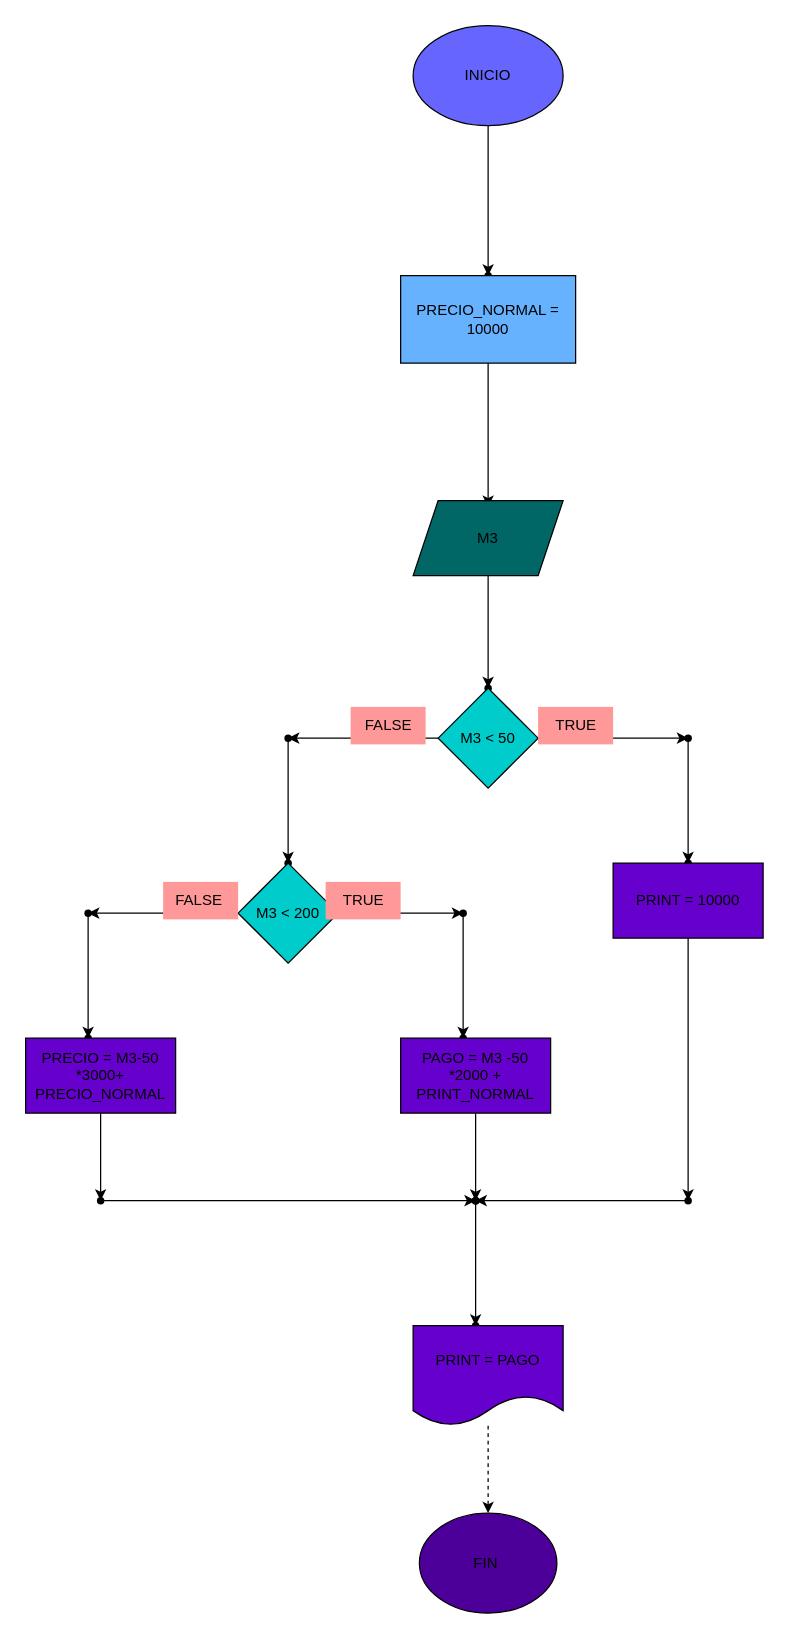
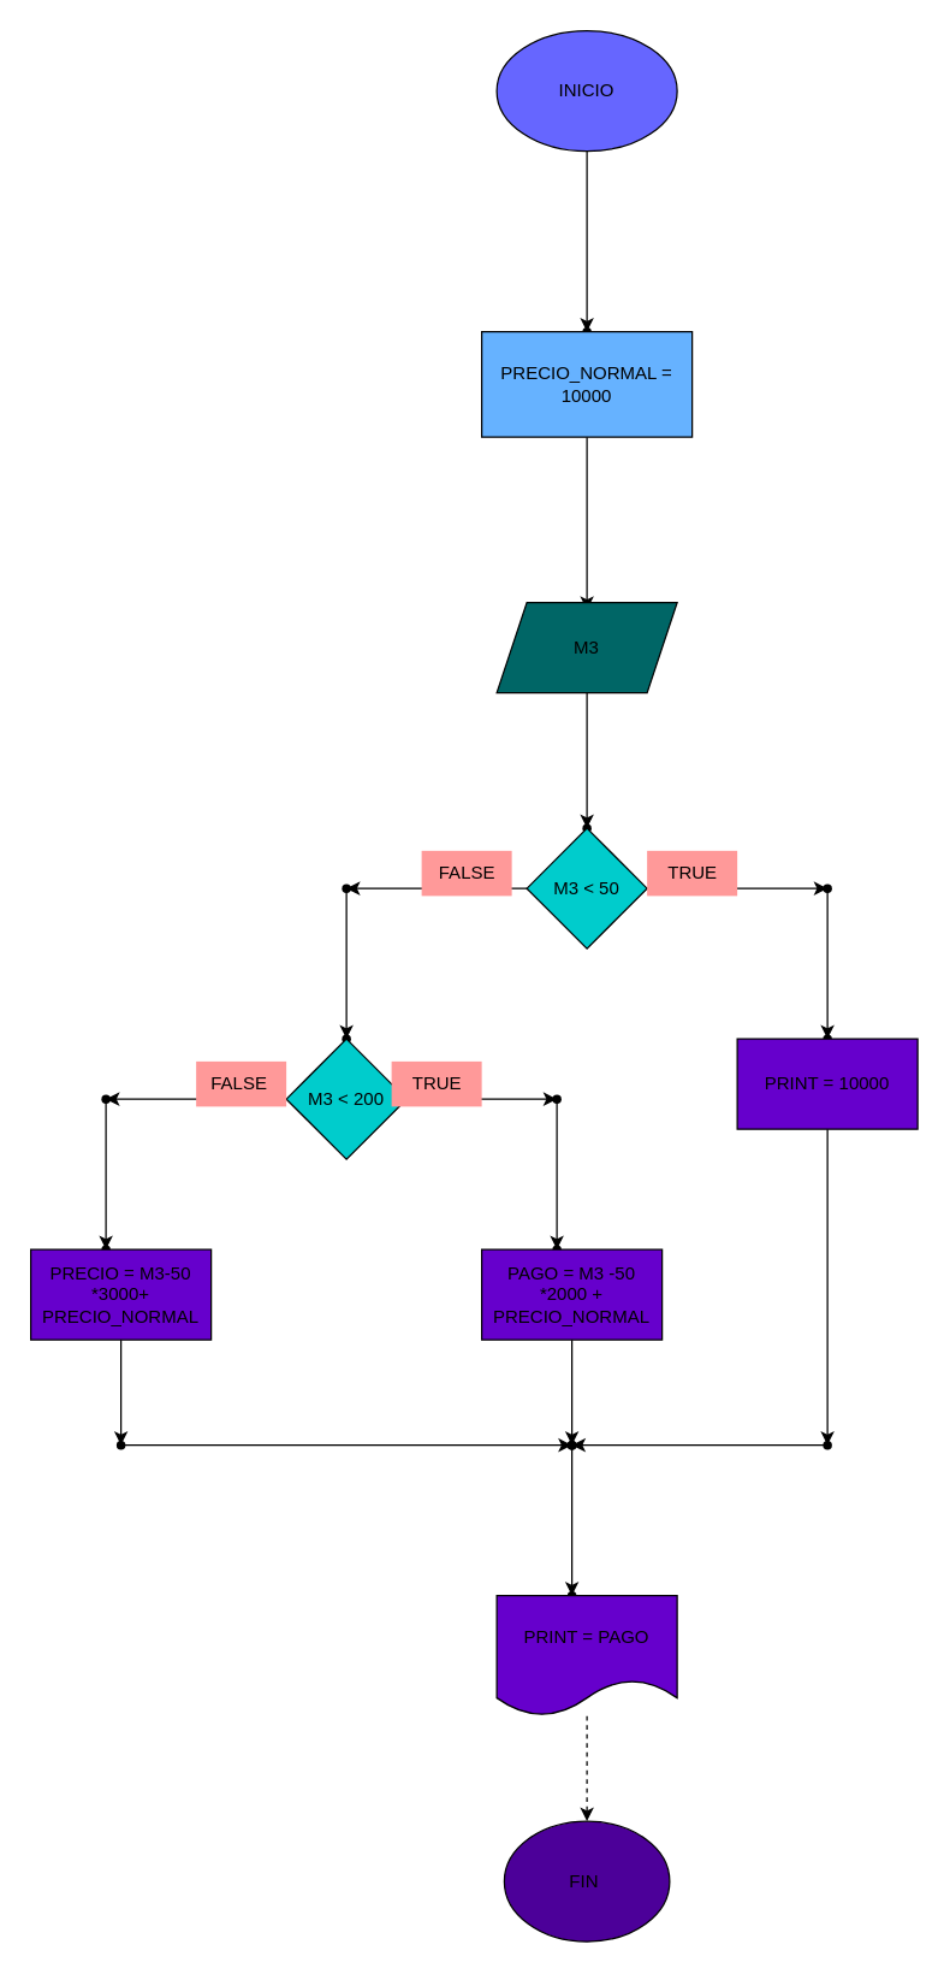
  <mxCell id="0" />
  <mxCell id="1" parent="0" />
  <mxCell id="2" value="" style="edgeStyle=none;html=1;" parent="1" source="3" target="4" edge="1"><mxGeometry relative="1" as="geometry" /></mxCell>
  <mxCell id="3" value="INICIO" style="ellipse;whiteSpace=wrap;html=1;fillColor=#6666FF;" parent="1" vertex="1"><mxGeometry x="330" y="20" width="120" height="80" as="geometry" /></mxCell>
  <mxCell id="4" value="" style="shape=waypoint;sketch=0;size=6;pointerEvents=1;points=[];fillColor=default;resizable=0;rotatable=0;perimeter=centerPerimeter;snapToPoint=1;" parent="1" vertex="1"><mxGeometry x="380" y="210" width="20" height="20" as="geometry" /></mxCell>
  <mxCell id="5" value="" style="edgeStyle=none;html=1;" parent="1" source="6" target="7" edge="1"><mxGeometry relative="1" as="geometry" /></mxCell>
  <mxCell id="6" value="PRECIO_NORMAL = 10000" style="rounded=0;whiteSpace=wrap;html=1;fillColor=#66B2FF;" parent="1" vertex="1"><mxGeometry x="320" y="220" width="140" height="70" as="geometry" /></mxCell>
  <mxCell id="7" value="" style="shape=waypoint;sketch=0;size=6;pointerEvents=1;points=[];fillColor=default;resizable=0;rotatable=0;perimeter=centerPerimeter;snapToPoint=1;rounded=0;" parent="1" vertex="1"><mxGeometry x="380" y="395" width="20" height="20" as="geometry" /></mxCell>
  <mxCell id="8" value="" style="edgeStyle=none;html=1;" parent="1" source="9" target="10" edge="1"><mxGeometry relative="1" as="geometry" /></mxCell>
  <mxCell id="9" value="M3" style="shape=parallelogram;perimeter=parallelogramPerimeter;whiteSpace=wrap;html=1;fixedSize=1;fillColor=#006666;" parent="1" vertex="1"><mxGeometry x="330" y="400" width="120" height="60" as="geometry" /></mxCell>
  <mxCell id="10" value="" style="shape=waypoint;sketch=0;size=6;pointerEvents=1;points=[];fillColor=default;resizable=0;rotatable=0;perimeter=centerPerimeter;snapToPoint=1;" parent="1" vertex="1"><mxGeometry x="380" y="540" width="20" height="20" as="geometry" /></mxCell>
  <mxCell id="11" value="" style="edgeStyle=none;html=1;" parent="1" source="13" target="15" edge="1"><mxGeometry relative="1" as="geometry" /></mxCell>
  <mxCell id="12" value="" style="edgeStyle=none;html=1;" parent="1" source="13" target="22" edge="1"><mxGeometry relative="1" as="geometry" /></mxCell>
  <mxCell id="13" value="M3 &amp;lt; 50" style="rhombus;whiteSpace=wrap;html=1;fillColor=#00CCCC;" parent="1" vertex="1"><mxGeometry x="350" y="550" width="80" height="80" as="geometry" /></mxCell>
  <mxCell id="14" value="" style="edgeStyle=none;html=1;" parent="1" source="15" target="16" edge="1"><mxGeometry relative="1" as="geometry" /></mxCell>
  <mxCell id="15" value="" style="shape=waypoint;sketch=0;size=6;pointerEvents=1;points=[];fillColor=default;resizable=0;rotatable=0;perimeter=centerPerimeter;snapToPoint=1;" parent="1" vertex="1"><mxGeometry x="540" y="580" width="20" height="20" as="geometry" /></mxCell>
  <mxCell id="16" value="" style="shape=waypoint;sketch=0;size=6;pointerEvents=1;points=[];fillColor=default;resizable=0;rotatable=0;perimeter=centerPerimeter;snapToPoint=1;" parent="1" vertex="1"><mxGeometry x="540" y="680" width="20" height="20" as="geometry" /></mxCell>
  <mxCell id="17" value="" style="edgeStyle=none;html=1;" parent="1" source="18" target="20" edge="1"><mxGeometry relative="1" as="geometry" /></mxCell>
  <mxCell id="18" value="PRINT = 10000" style="rounded=0;whiteSpace=wrap;html=1;fillColor=#6600CC;" parent="1" vertex="1"><mxGeometry x="490" y="690" width="120" height="60" as="geometry" /></mxCell>
  <mxCell id="19" value="" style="edgeStyle=none;html=1;" parent="1" source="20" target="33" edge="1"><mxGeometry relative="1" as="geometry" /></mxCell>
  <mxCell id="20" value="" style="shape=waypoint;sketch=0;size=6;pointerEvents=1;points=[];fillColor=default;resizable=0;rotatable=0;perimeter=centerPerimeter;snapToPoint=1;rounded=0;" parent="1" vertex="1"><mxGeometry x="540" y="950" width="20" height="20" as="geometry" /></mxCell>
  <mxCell id="21" value="" style="edgeStyle=none;html=1;" parent="1" source="22" target="23" edge="1"><mxGeometry relative="1" as="geometry" /></mxCell>
  <mxCell id="22" value="" style="shape=waypoint;sketch=0;size=6;pointerEvents=1;points=[];fillColor=default;resizable=0;rotatable=0;perimeter=centerPerimeter;snapToPoint=1;" parent="1" vertex="1"><mxGeometry x="220" y="580" width="20" height="20" as="geometry" /></mxCell>
  <mxCell id="23" value="" style="shape=waypoint;sketch=0;size=6;pointerEvents=1;points=[];fillColor=default;resizable=0;rotatable=0;perimeter=centerPerimeter;snapToPoint=1;" parent="1" vertex="1"><mxGeometry x="220" y="680" width="20" height="20" as="geometry" /></mxCell>
  <mxCell id="24" value="" style="edgeStyle=none;html=1;" parent="1" source="26" target="28" edge="1"><mxGeometry relative="1" as="geometry" /></mxCell>
  <mxCell id="25" value="" style="edgeStyle=none;html=1;" parent="1" source="26" target="35" edge="1"><mxGeometry relative="1" as="geometry" /></mxCell>
  <mxCell id="26" value="M3 &amp;lt; 200" style="rhombus;whiteSpace=wrap;html=1;fillColor=#00CCCC;" parent="1" vertex="1"><mxGeometry x="190" y="690" width="80" height="80" as="geometry" /></mxCell>
  <mxCell id="27" value="" style="edgeStyle=none;html=1;" parent="1" source="28" target="29" edge="1"><mxGeometry relative="1" as="geometry" /></mxCell>
  <mxCell id="28" value="" style="shape=waypoint;sketch=0;size=6;pointerEvents=1;points=[];fillColor=default;resizable=0;rotatable=0;perimeter=centerPerimeter;snapToPoint=1;" parent="1" vertex="1"><mxGeometry x="360" y="720" width="20" height="20" as="geometry" /></mxCell>
  <mxCell id="29" value="" style="shape=waypoint;sketch=0;size=6;pointerEvents=1;points=[];fillColor=default;resizable=0;rotatable=0;perimeter=centerPerimeter;snapToPoint=1;" parent="1" vertex="1"><mxGeometry x="360" y="820" width="20" height="20" as="geometry" /></mxCell>
  <mxCell id="30" value="" style="edgeStyle=none;html=1;" parent="1" source="31" target="32" edge="1"><mxGeometry relative="1" as="geometry" /></mxCell>
- <mxCell id="31" value="PAGO = M3 -50&lt;br&gt;*2000 +&lt;br&gt;PRINT_NORMAL" style="rounded=0;whiteSpace=wrap;html=1;fillColor=#6600CC;" parent="1" vertex="1"><mxGeometry x="320" y="830" width="120" height="60" as="geometry" /></mxCell>
+ <mxCell id="31" value="PAGO = M3 -50&lt;br&gt;*2000 +&lt;br&gt;PRECIO_NORMAL" style="rounded=0;whiteSpace=wrap;html=1;fillColor=#6600CC;" parent="1" vertex="1"><mxGeometry x="320" y="830" width="120" height="60" as="geometry" /></mxCell>
  <mxCell id="32" value="" style="shape=waypoint;sketch=0;size=6;pointerEvents=1;points=[];fillColor=default;resizable=0;rotatable=0;perimeter=centerPerimeter;snapToPoint=1;rounded=0;" parent="1" vertex="1"><mxGeometry x="370" y="950" width="20" height="20" as="geometry" /></mxCell>
  <mxCell id="33" value="" style="shape=waypoint;sketch=0;size=6;pointerEvents=1;points=[];fillColor=default;resizable=0;rotatable=0;perimeter=centerPerimeter;snapToPoint=1;rounded=0;" parent="1" vertex="1"><mxGeometry x="370" y="950" width="20" height="20" as="geometry" /></mxCell>
  <mxCell id="34" value="" style="edgeStyle=none;html=1;" parent="1" source="35" target="36" edge="1"><mxGeometry relative="1" as="geometry" /></mxCell>
  <mxCell id="35" value="" style="shape=waypoint;sketch=0;size=6;pointerEvents=1;points=[];fillColor=default;resizable=0;rotatable=0;perimeter=centerPerimeter;snapToPoint=1;" parent="1" vertex="1"><mxGeometry x="60" y="720" width="20" height="20" as="geometry" /></mxCell>
  <mxCell id="36" value="" style="shape=waypoint;sketch=0;size=6;pointerEvents=1;points=[];fillColor=default;resizable=0;rotatable=0;perimeter=centerPerimeter;snapToPoint=1;" parent="1" vertex="1"><mxGeometry x="60" y="820" width="20" height="20" as="geometry" /></mxCell>
  <mxCell id="37" value="" style="edgeStyle=none;html=1;" parent="1" source="38" target="40" edge="1"><mxGeometry relative="1" as="geometry" /></mxCell>
  <mxCell id="38" value="PRECIO = M3-50&lt;br&gt;*3000+&lt;br&gt;PRECIO_NORMAL" style="rounded=0;whiteSpace=wrap;html=1;fillColor=#6600CC;" parent="1" vertex="1"><mxGeometry x="20" y="830" width="120" height="60" as="geometry" /></mxCell>
  <mxCell id="39" value="" style="edgeStyle=none;html=1;" parent="1" source="40" target="42" edge="1"><mxGeometry relative="1" as="geometry" /></mxCell>
  <mxCell id="40" value="" style="shape=waypoint;sketch=0;size=6;pointerEvents=1;points=[];fillColor=default;resizable=0;rotatable=0;perimeter=centerPerimeter;snapToPoint=1;rounded=0;" parent="1" vertex="1"><mxGeometry x="70" y="950" width="20" height="20" as="geometry" /></mxCell>
  <mxCell id="41" value="" style="edgeStyle=none;html=1;" parent="1" source="42" target="43" edge="1"><mxGeometry relative="1" as="geometry" /></mxCell>
  <mxCell id="42" value="" style="shape=waypoint;sketch=0;size=6;pointerEvents=1;points=[];fillColor=default;resizable=0;rotatable=0;perimeter=centerPerimeter;snapToPoint=1;rounded=0;" parent="1" vertex="1"><mxGeometry x="370" y="950" width="20" height="20" as="geometry" /></mxCell>
  <mxCell id="43" value="" style="shape=waypoint;sketch=0;size=6;pointerEvents=1;points=[];fillColor=default;resizable=0;rotatable=0;perimeter=centerPerimeter;snapToPoint=1;rounded=0;" parent="1" vertex="1"><mxGeometry x="370" y="1050" width="20" height="20" as="geometry" /></mxCell>
  <mxCell id="44" value="" style="edgeStyle=none;html=1;dashed=1;" parent="1" source="45" target="46" edge="1"><mxGeometry relative="1" as="geometry" /></mxCell>
  <mxCell id="45" value="PRINT = PAGO" style="shape=document;whiteSpace=wrap;html=1;boundedLbl=1;fillColor=#6600CC;" parent="1" vertex="1"><mxGeometry x="330" y="1060" width="120" height="80" as="geometry" /></mxCell>
  <mxCell id="46" value="FIN&amp;nbsp;" style="ellipse;whiteSpace=wrap;html=1;fillColor=#4C0099;" parent="1" vertex="1"><mxGeometry x="335" y="1210" width="110" height="80" as="geometry" /></mxCell>
  <mxCell id="47" value="FALSE" style="text;html=1;align=center;verticalAlign=middle;resizable=0;points=[];autosize=1;strokeColor=none;fillColor=#FF9999;" vertex="1" parent="1"><mxGeometry x="280" y="565" width="60" height="30" as="geometry" /></mxCell>
  <mxCell id="48" value="TRUE" style="text;html=1;align=center;verticalAlign=middle;resizable=0;points=[];autosize=1;strokeColor=none;fillColor=#FF9999;" vertex="1" parent="1"><mxGeometry x="430" y="565" width="60" height="30" as="geometry" /></mxCell>
  <mxCell id="49" value="FALSE&amp;nbsp;" style="text;html=1;align=center;verticalAlign=middle;resizable=0;points=[];autosize=1;strokeColor=none;fillColor=#FF9999;" vertex="1" parent="1"><mxGeometry x="130" y="705" width="60" height="30" as="geometry" /></mxCell>
  <mxCell id="50" value="TRUE" style="text;html=1;align=center;verticalAlign=middle;resizable=0;points=[];autosize=1;strokeColor=none;fillColor=#FF9999;" vertex="1" parent="1"><mxGeometry x="260" y="705" width="60" height="30" as="geometry" /></mxCell>
